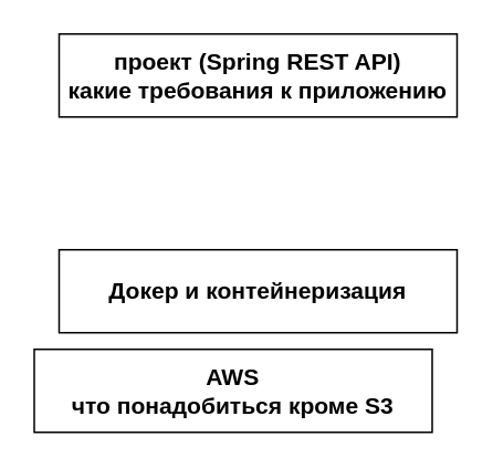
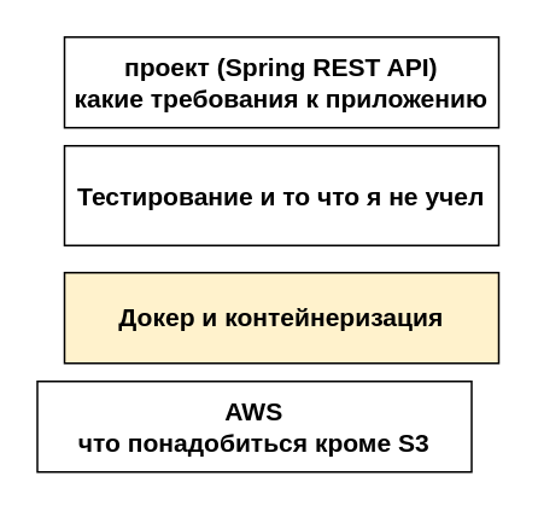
  <mxCell id="0" />
  <mxCell id="1" parent="0" />
  <mxCell id="2" value="&lt;h3&gt;&lt;span id=&quot;docs-internal-guid-cf4451e0-7fff-85a5-2f6e-e08c6a05ce08&quot;&gt;&lt;span style=&quot;font-family: &amp;#34;arial&amp;#34; ; background-color: transparent ; vertical-align: baseline&quot;&gt;проект (Spring REST API)&lt;br&gt;&lt;/span&gt;&lt;/span&gt;&lt;span id=&quot;docs-internal-guid-cf4451e0-7fff-85a5-2f6e-e08c6a05ce08&quot;&gt;&lt;span style=&quot;font-family: &amp;#34;arial&amp;#34; ; background-color: transparent ; vertical-align: baseline&quot;&gt;какие требования к приложению&lt;/span&gt;&lt;/span&gt;&lt;/h3&gt;" style="rounded=0;whiteSpace=wrap;html=1;" vertex="1" parent="1"><mxGeometry x="35" y="20" width="240" height="50" as="geometry" /></mxCell>
  <mxCell id="3" value="&lt;h3&gt;AWS&lt;br&gt; что понадобиться кроме S3&lt;/h3&gt;" style="rounded=0;whiteSpace=wrap;html=1;" vertex="1" parent="1"><mxGeometry x="20" y="210" width="240" height="50" as="geometry" /></mxCell>
- <mxCell id="4" value="&lt;h3&gt;Докер и контейнеризация&lt;/h3&gt;" style="rounded=0;whiteSpace=wrap;html=1;" vertex="1" parent="1"><mxGeometry x="35" y="150" width="240" height="50" as="geometry" /></mxCell>
+ <mxCell id="4" value="&lt;h3&gt;Докер и контейнеризация&lt;/h3&gt;" style="rounded=0;whiteSpace=wrap;html=1;fillColor=#fff2cc;" vertex="1" parent="1"><mxGeometry x="35" y="150" width="240" height="50" as="geometry" /></mxCell>
+ <mxCell id="5" value="&lt;h3&gt;Тестирование и то что я не учел&lt;/h3&gt;" style="rounded=0;whiteSpace=wrap;html=1;" vertex="1" parent="1"><mxGeometry x="35" y="80" width="240" height="55" as="geometry" /></mxCell>
  <mxCell id="6" style="edgeStyle=orthogonalEdgeStyle;rounded=0;orthogonalLoop=1;jettySize=auto;html=1;exitX=0.5;exitY=1;exitDx=0;exitDy=0;" edge="1" parent="1" source="4" target="4"><mxGeometry relative="1" as="geometry" /></mxCell>
